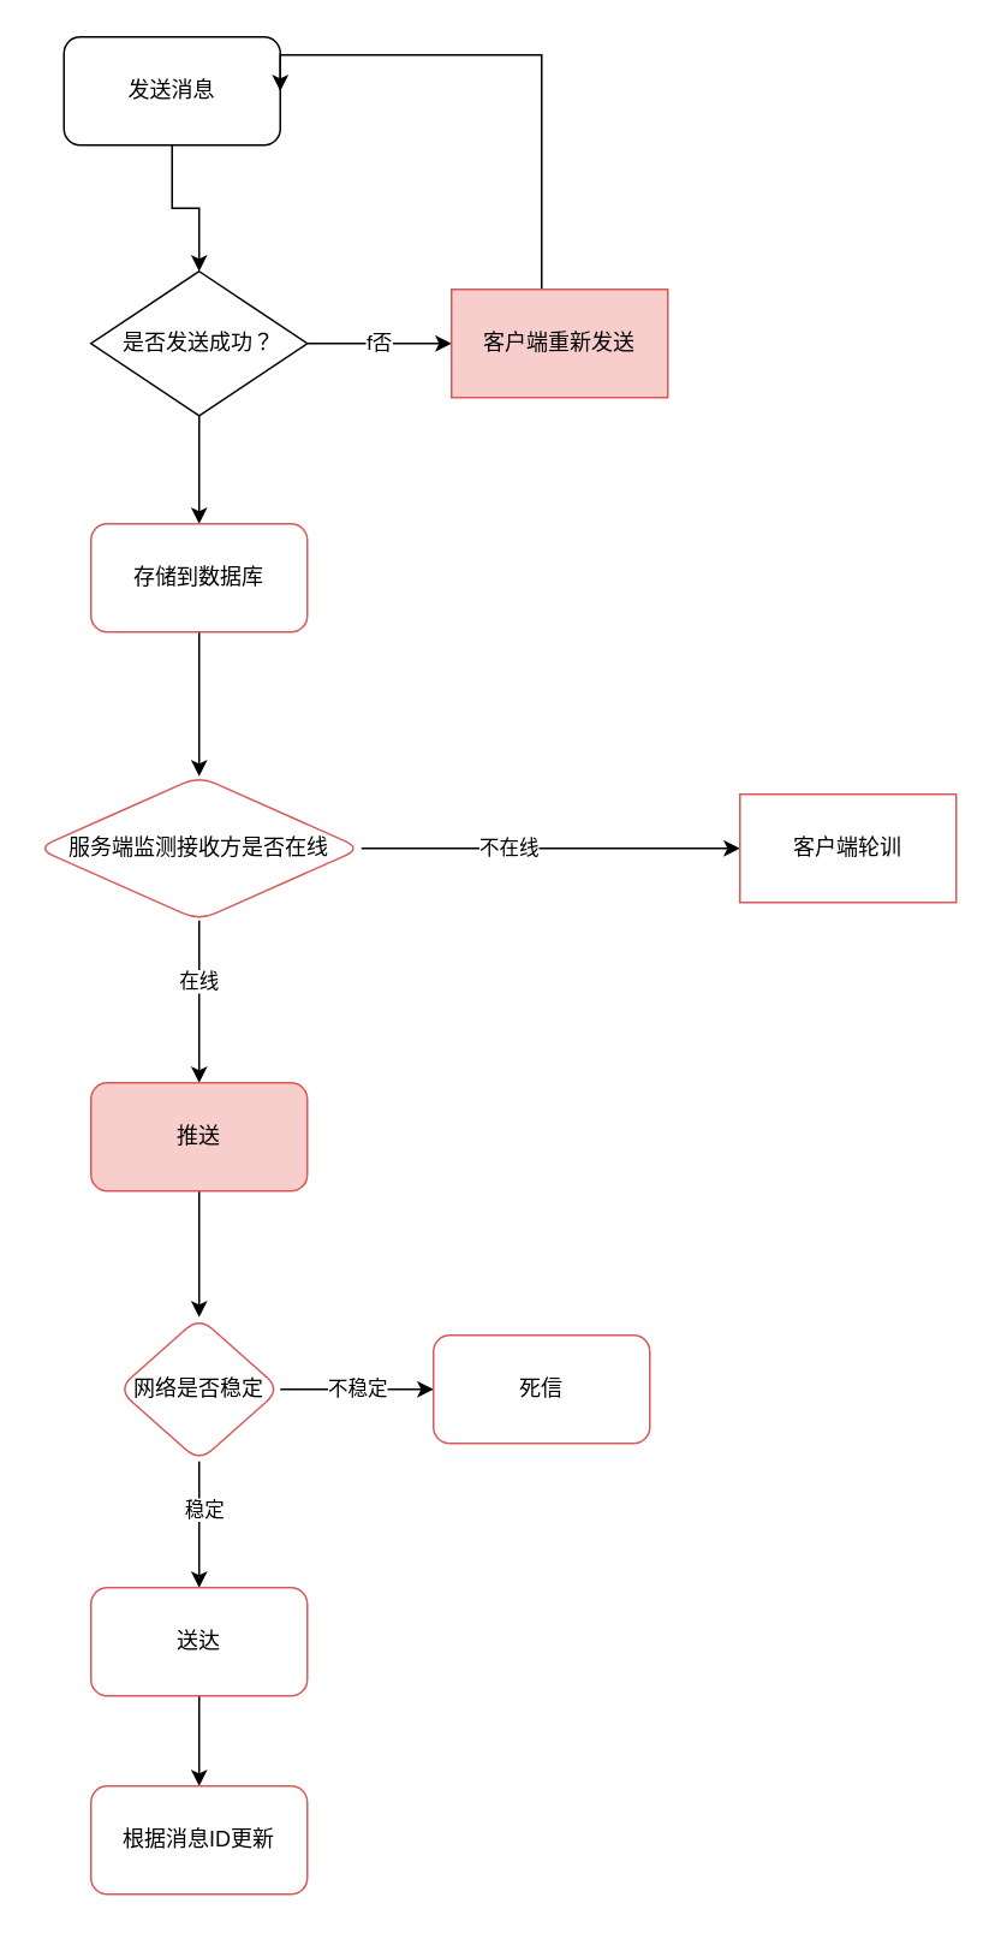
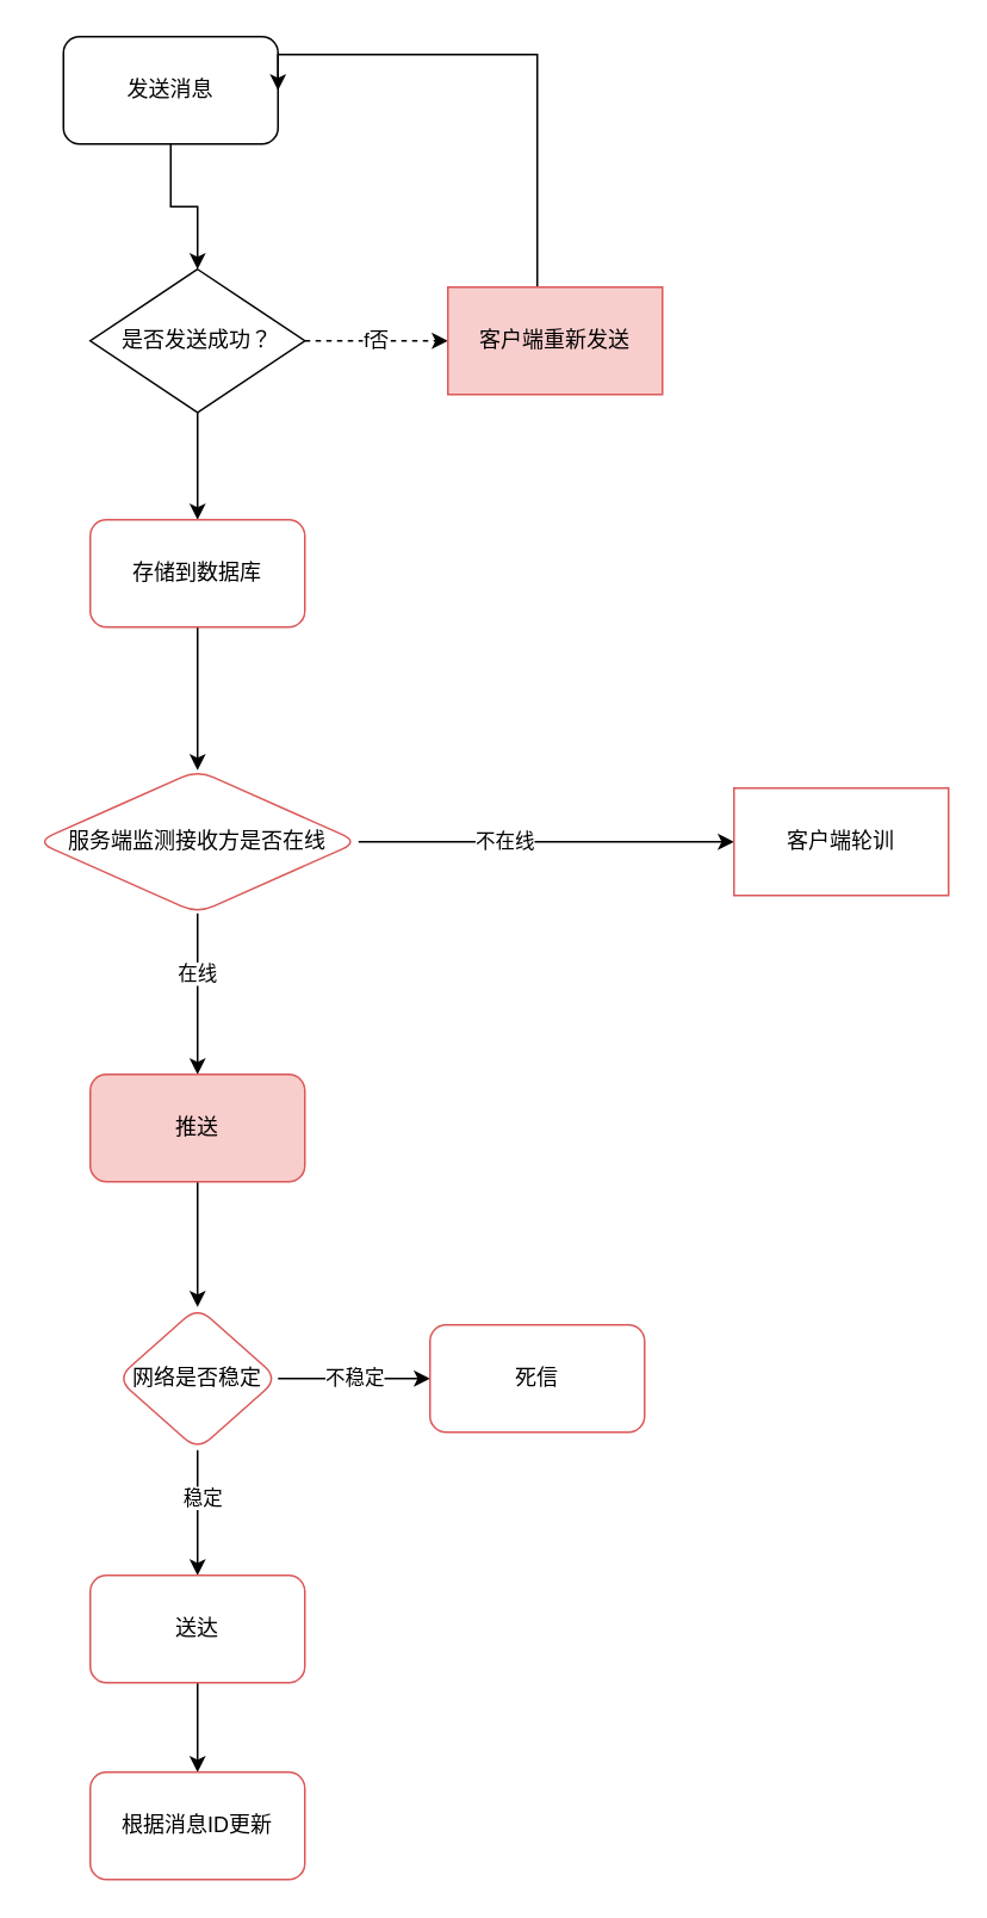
  <mxCell id="0" />
  <mxCell id="1" parent="0" />
  <mxCell id="2" style="edgeStyle=orthogonalEdgeStyle;rounded=0;orthogonalLoop=1;jettySize=auto;html=1;entryX=0.5;entryY=0;entryDx=0;entryDy=0;" edge="1" parent="1" source="3" target="6"><mxGeometry relative="1" as="geometry" /></mxCell>
  <mxCell id="3" value="发送消息" style="rounded=1;whiteSpace=wrap;html=1;" vertex="1" parent="1"><mxGeometry x="35" y="20" width="120" height="60" as="geometry" /></mxCell>
- <mxCell id="4" value="f否" style="edgeStyle=orthogonalEdgeStyle;rounded=0;orthogonalLoop=1;jettySize=auto;html=1;" edge="1" parent="1" source="6" target="8"><mxGeometry relative="1" as="geometry" /></mxCell>
+ <mxCell id="4" value="f否" style="edgeStyle=orthogonalEdgeStyle;rounded=0;orthogonalLoop=1;jettySize=auto;html=1;dashed=1;" edge="1" parent="1" source="6" target="8"><mxGeometry relative="1" as="geometry" /></mxCell>
  <mxCell id="5" style="edgeStyle=orthogonalEdgeStyle;rounded=0;orthogonalLoop=1;jettySize=auto;html=1;entryX=0.5;entryY=0;entryDx=0;entryDy=0;" edge="1" parent="1" source="6" target="10"><mxGeometry relative="1" as="geometry" /></mxCell>
  <mxCell id="6" value="是否发送成功？" style="rhombus;whiteSpace=wrap;html=1;" vertex="1" parent="1"><mxGeometry x="50" y="150" width="120" height="80" as="geometry" /></mxCell>
  <mxCell id="7" style="edgeStyle=orthogonalEdgeStyle;rounded=0;orthogonalLoop=1;jettySize=auto;html=1;entryX=1;entryY=0.5;entryDx=0;entryDy=0;" edge="1" parent="1" source="8" target="3"><mxGeometry relative="1" as="geometry"><Array as="points"><mxPoint x="300" y="30" /></Array></mxGeometry></mxCell>
  <mxCell id="8" value="客户端重新发送" style="whiteSpace=wrap;html=1;fillColor=#f8cecc;strokeColor=#DB5858;" vertex="1" parent="1"><mxGeometry x="250" y="160" width="120" height="60" as="geometry" /></mxCell>
  <mxCell id="9" value="" style="edgeStyle=orthogonalEdgeStyle;rounded=0;orthogonalLoop=1;jettySize=auto;html=1;" edge="1" parent="1" source="10" target="15"><mxGeometry relative="1" as="geometry" /></mxCell>
  <mxCell id="10" value="存储到数据库" style="rounded=1;whiteSpace=wrap;html=1;strokeColor=#DB5858;" vertex="1" parent="1"><mxGeometry x="50" y="290" width="120" height="60" as="geometry" /></mxCell>
  <mxCell id="11" value="" style="edgeStyle=orthogonalEdgeStyle;rounded=0;orthogonalLoop=1;jettySize=auto;html=1;" edge="1" parent="1" source="15" target="17"><mxGeometry relative="1" as="geometry" /></mxCell>
  <mxCell id="12" value="在线" style="edgeLabel;html=1;align=center;verticalAlign=middle;resizable=0;points=[];" vertex="1" connectable="0" parent="11"><mxGeometry x="-0.274" y="-1" relative="1" as="geometry"><mxPoint as="offset" /></mxGeometry></mxCell>
  <mxCell id="13" style="edgeStyle=orthogonalEdgeStyle;rounded=0;orthogonalLoop=1;jettySize=auto;html=1;" edge="1" parent="1" source="15" target="25"><mxGeometry relative="1" as="geometry" /></mxCell>
  <mxCell id="14" value="不在线" style="edgeLabel;html=1;align=center;verticalAlign=middle;resizable=0;points=[];" vertex="1" connectable="0" parent="13"><mxGeometry x="-0.232" y="1" relative="1" as="geometry"><mxPoint as="offset" /></mxGeometry></mxCell>
  <mxCell id="15" value="服务端监测接收方是否在线" style="rhombus;whiteSpace=wrap;html=1;rounded=1;strokeColor=#DB5858;" vertex="1" parent="1"><mxGeometry x="20" y="430" width="180" height="80" as="geometry" /></mxCell>
  <mxCell id="16" value="" style="edgeStyle=orthogonalEdgeStyle;rounded=0;orthogonalLoop=1;jettySize=auto;html=1;" edge="1" parent="1" source="17" target="21"><mxGeometry relative="1" as="geometry" /></mxCell>
  <mxCell id="17" value="推送" style="whiteSpace=wrap;html=1;rounded=1;strokeColor=#DB5858;fillColor=#f8cecc;" vertex="1" parent="1"><mxGeometry x="50" y="600" width="120" height="60" as="geometry" /></mxCell>
  <mxCell id="18" value="" style="edgeStyle=orthogonalEdgeStyle;rounded=0;orthogonalLoop=1;jettySize=auto;html=1;" edge="1" parent="1" source="21" target="23"><mxGeometry relative="1" as="geometry" /></mxCell>
  <mxCell id="19" value="稳定" style="edgeLabel;html=1;align=center;verticalAlign=middle;resizable=0;points=[];" vertex="1" connectable="0" parent="18"><mxGeometry x="-0.267" y="2" relative="1" as="geometry"><mxPoint as="offset" /></mxGeometry></mxCell>
  <mxCell id="20" value="不稳定" style="edgeStyle=orthogonalEdgeStyle;rounded=0;orthogonalLoop=1;jettySize=auto;html=1;" edge="1" parent="1" source="21" target="24"><mxGeometry relative="1" as="geometry" /></mxCell>
  <mxCell id="21" value="网络是否稳定" style="rhombus;whiteSpace=wrap;html=1;rounded=1;strokeColor=#DB5858;" vertex="1" parent="1"><mxGeometry x="65" y="730" width="90" height="80" as="geometry" /></mxCell>
  <mxCell id="22" style="edgeStyle=orthogonalEdgeStyle;rounded=0;orthogonalLoop=1;jettySize=auto;html=1;" edge="1" parent="1" source="23"><mxGeometry relative="1" as="geometry"><mxPoint x="110" y="990" as="targetPoint" /></mxGeometry></mxCell>
  <mxCell id="23" value="送达" style="whiteSpace=wrap;html=1;rounded=1;strokeColor=#DB5858;" vertex="1" parent="1"><mxGeometry x="50" y="880" width="120" height="60" as="geometry" /></mxCell>
  <mxCell id="24" value="死信" style="whiteSpace=wrap;html=1;rounded=1;strokeColor=#DB5858;" vertex="1" parent="1"><mxGeometry x="240" y="740" width="120" height="60" as="geometry" /></mxCell>
  <mxCell id="25" value="客户端轮训" style="rounded=0;whiteSpace=wrap;html=1;strokeColor=#DB5858;" vertex="1" parent="1"><mxGeometry x="410" y="440" width="120" height="60" as="geometry" /></mxCell>
  <mxCell id="26" value="根据消息ID更新" style="whiteSpace=wrap;html=1;rounded=1;strokeColor=#DB5858;" vertex="1" parent="1"><mxGeometry x="50" y="990" width="120" height="60" as="geometry" /></mxCell>
